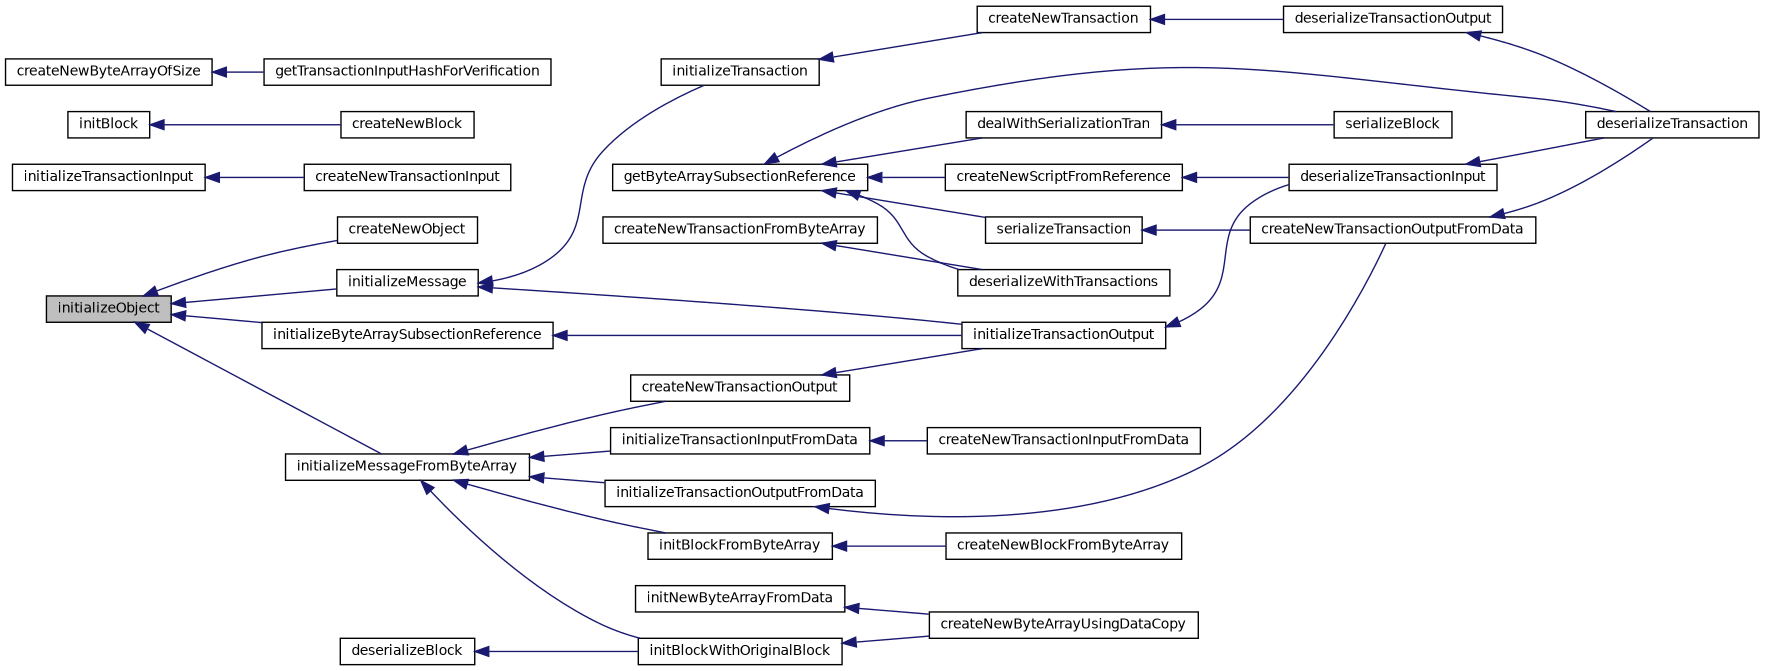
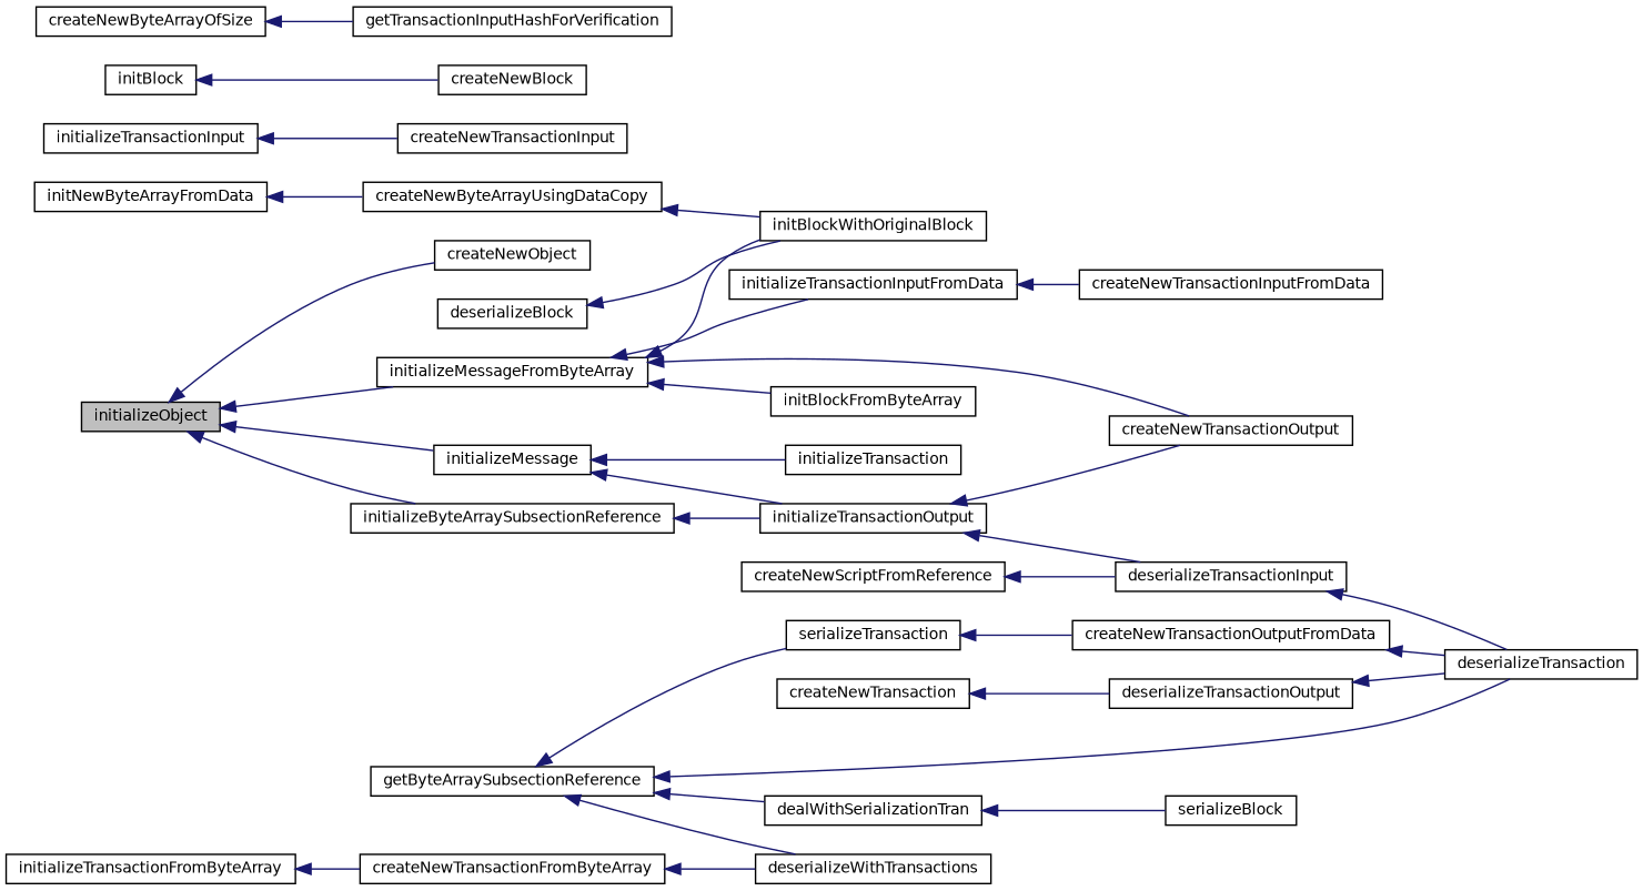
  digraph {
    rankdir=LR
    node [color=black fillcolor=white fontname=Helvetica fontsize=10 shape=record style=filled]
    edge [color=midnightblue dir=back fontname=Helvetica fontsize=10 labelfontname=Helvetica labelfontsize=10 style=solid]
    n1 [fillcolor=grey75 fontcolor=black height=0.2 label=initializeObject width=0.4]
    n2 [height=0.2 label=createNewObject width=0.4]
    n3 [height=0.2 label=initializeByteArraySubsectionReference width=0.4]
    n4 [height=0.2 label=initializeMessage width=0.4]
    n5 [height=0.2 label=initializeMessageFromByteArray width=0.4]
    n6 [height=0.2 label=initializeTransactionOutput width=0.4]
    n7 [height=0.2 label=initializeTransaction width=0.4]
    n8 [height=0.2 label=initBlockWithOriginalBlock width=0.4]
    n9 [height=0.2 label=createNewTransactionOutput width=0.4]
    n10 [height=0.2 label=initializeTransactionInputFromData width=0.4]
-   n11 [height=0.2 label=initializeTransactionOutputFromData width=0.4]
    n12 [height=0.2 label=initBlockFromByteArray width=0.4]
    n13 [height=0.2 label=initNewByteArrayFromData width=0.4]
    n14 [height=0.2 label=createNewByteArrayUsingDataCopy width=0.4]
    n15 [height=0.2 label=getByteArraySubsectionReference width=0.4]
    n16 [height=0.2 label=createNewScriptFromReference width=0.4]
    n17 [height=0.2 label=deserializeTransaction width=0.4]
    n18 [height=0.2 label=deserializeWithTransactions width=0.4]
    n19 [height=0.2 label=dealWithSerializationTran width=0.4]
    n20 [height=0.2 label=serializeTransaction width=0.4]
    n21 [height=0.2 label=deserializeTransactionInput width=0.4]
    n22 [height=0.2 label=deserializeBlock width=0.4]
    n23 [height=0.2 label=serializeBlock width=0.4]
    n24 [height=0.2 label=createNewTransactionOutputFromData width=0.4]
    n25 [height=0.2 label=deserializeTransactionOutput width=0.4]
    n26 [height=0.2 label=createNewTransaction width=0.4]
    n27 [height=0.2 label=initializeTransactionInput width=0.4]
    n28 [height=0.2 label=createNewTransactionInput width=0.4]
    n29 [height=0.2 label=initBlock width=0.4]
    n30 [height=0.2 label=createNewBlock width=0.4]
+   n31 [height=0.2 label=initializeTransactionFromByteArray width=0.4]
    n32 [height=0.2 label=createNewTransactionFromByteArray width=0.4]
    n33 [height=0.2 label=createNewTransactionInputFromData width=0.4]
-   n34 [height=0.2 label=createNewBlockFromByteArray width=0.4]
    n35 [height=0.2 label=createNewByteArrayOfSize width=0.4]
    n36 [height=0.2 label=getTransactionInputHashForVerification width=0.4]
    n1 -> n2
    n1 -> n3
    n1 -> n4
    n1 -> n5
    n3 -> n6
    n4 -> n6
    n4 -> n7
    n5 -> n8
    n5 -> n9
    n5 -> n10
-   n5 -> n11
    n5 -> n12
-   n9 -> n6
+   n6 -> n9
    n6 -> n21
-   n7 -> n26
    n10 -> n33
-   n11 -> n24
-   n12 -> n34
    n13 -> n14
-   n8 -> n14
-   n15 -> n16
+   n14 -> n8
    n15 -> n17
    n15 -> n18
    n15 -> n19
    n15 -> n20
    n16 -> n21
    n19 -> n23
    n20 -> n24
    n21 -> n17
    n22 -> n8
    n24 -> n17
    n25 -> n17
    n26 -> n25
    n27 -> n28
    n29 -> n30
+   n31 -> n32
    n32 -> n18
    n35 -> n36
  }
